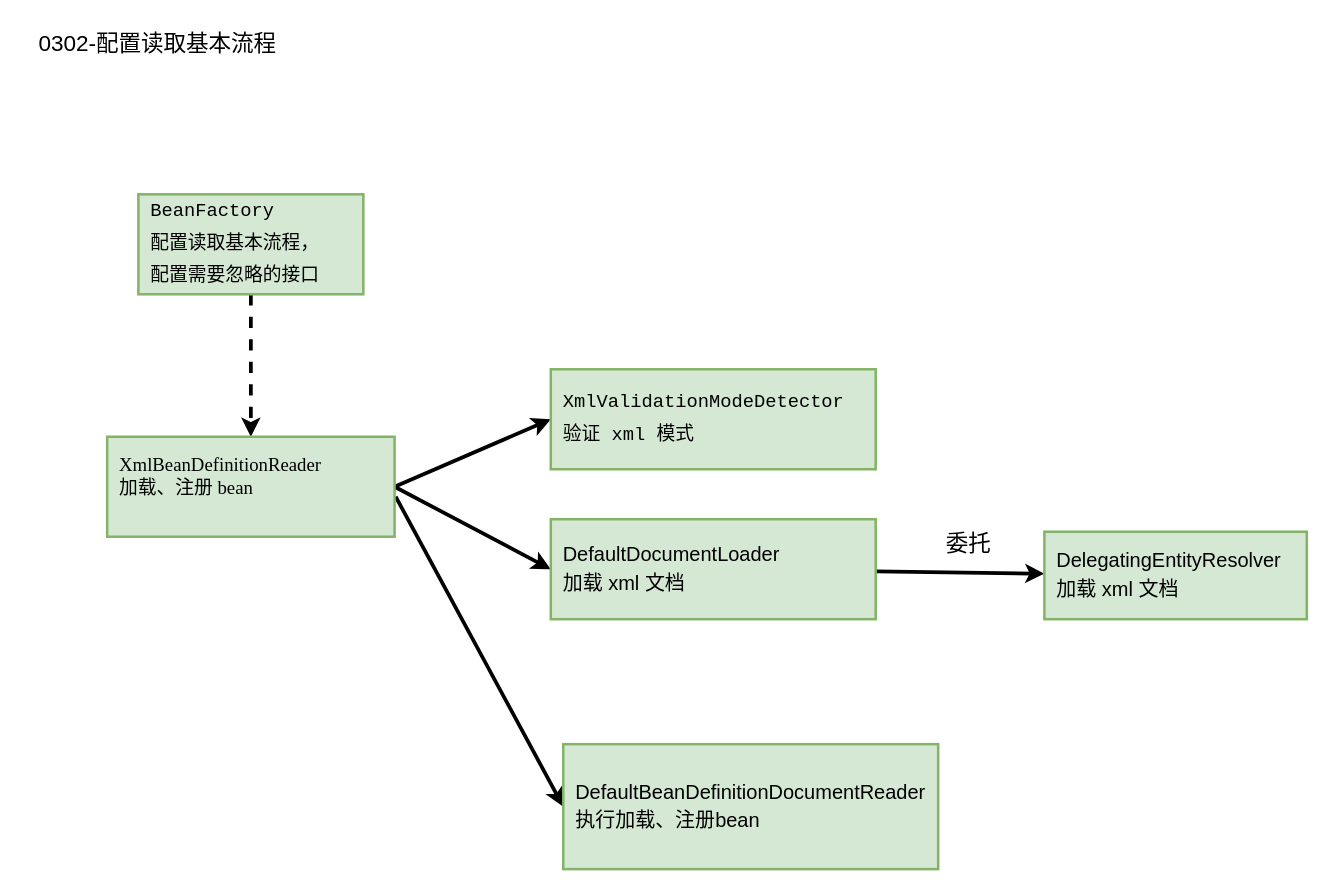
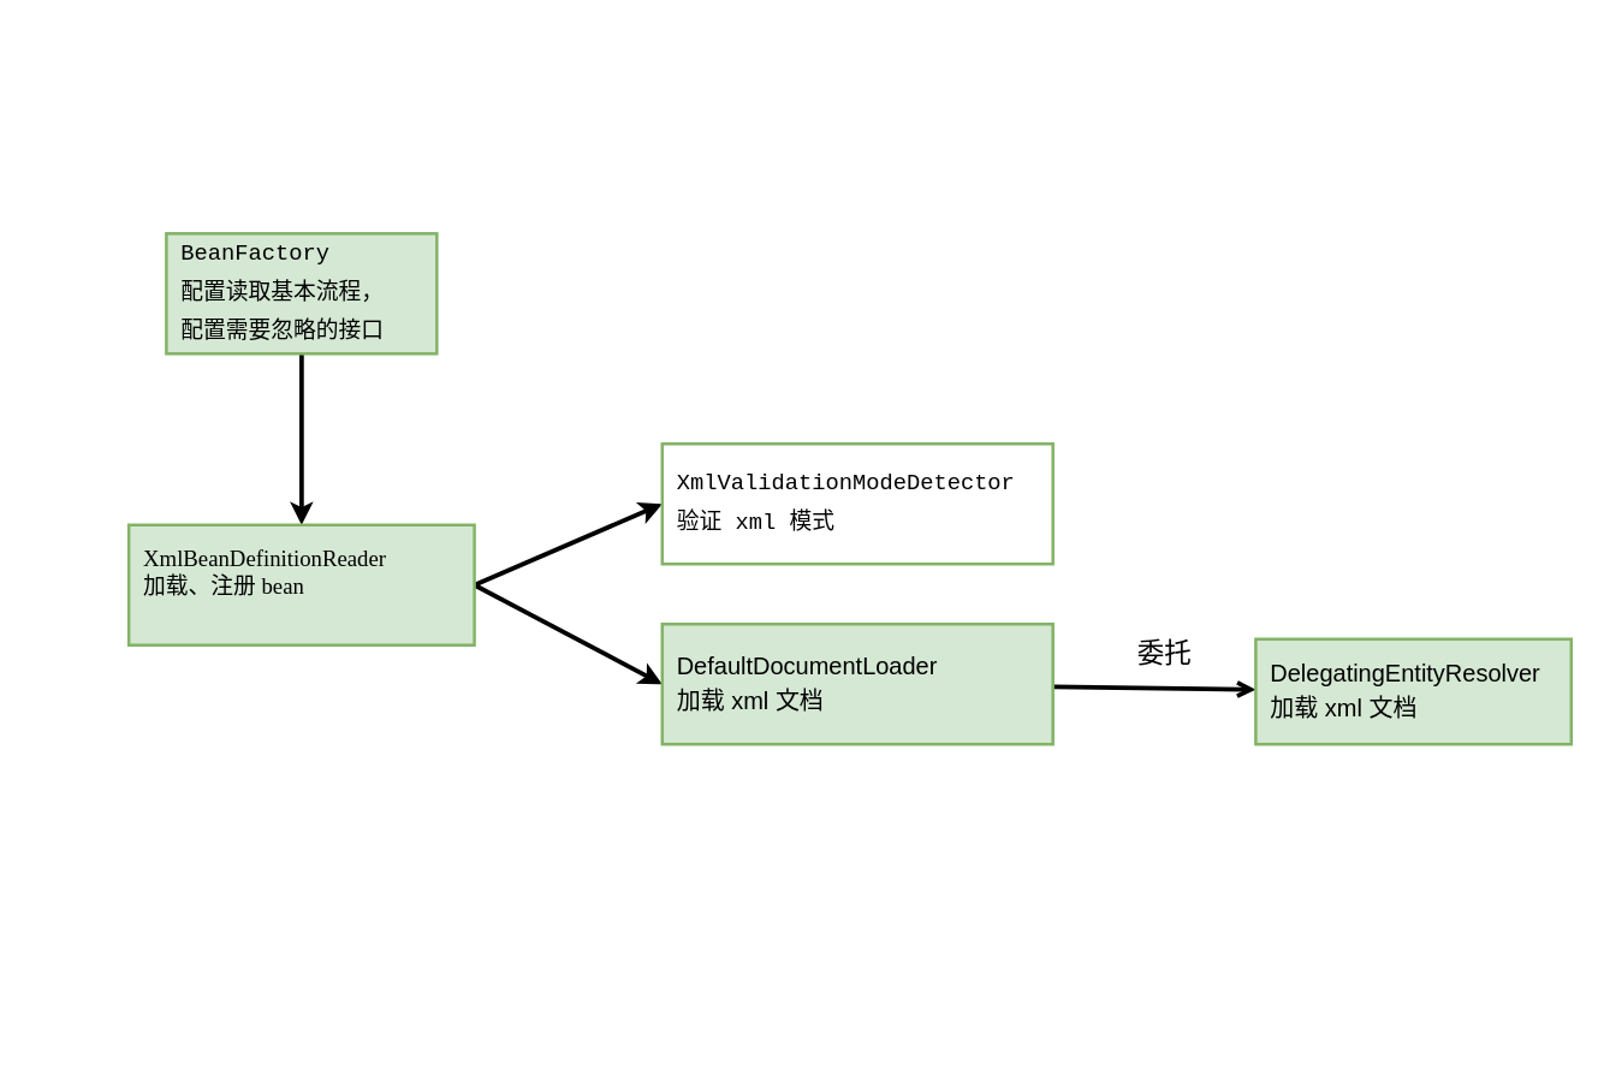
  <mxCell id="0" />
  <mxCell id="1" parent="0" />
- <mxCell id="2" style="rounded=0;orthogonalLoop=1;jettySize=auto;html=1;exitX=0.5;exitY=1;exitDx=0;exitDy=0;entryX=0.5;entryY=0;entryDx=0;entryDy=0;fontSize=18;strokeWidth=3;dashed=1;" edge="1" parent="1" source="3" target="8"><mxGeometry relative="1" as="geometry" /></mxCell>
+ <mxCell id="2" style="rounded=0;orthogonalLoop=1;jettySize=auto;html=1;exitX=0.5;exitY=1;exitDx=0;exitDy=0;entryX=0.5;entryY=0;entryDx=0;entryDy=0;fontSize=18;strokeWidth=3;" edge="1" parent="1" source="3" target="8"><mxGeometry relative="1" as="geometry" /></mxCell>
  <mxCell id="3" value="&lt;p style=&quot;color: rgb(255 , 255 , 255) ; text-indent: 0in ; line-height: normal ; margin: 0pt 0in ; word-break: normal ; font-size: 15px&quot;&gt;&lt;/p&gt;&lt;div style=&quot;font-family: &amp;#34;menlo&amp;#34; , &amp;#34;monaco&amp;#34; , &amp;#34;courier new&amp;#34; , monospace ; font-size: 15px ; line-height: 26px&quot;&gt;&lt;div&gt;BeanFactory&lt;/div&gt;&lt;div&gt;配置读取基本流程，&lt;/div&gt;&lt;div&gt;配置需要忽略的接口&lt;/div&gt;&lt;/div&gt;" style="rounded=0;whiteSpace=wrap;html=1;strokeWidth=2;align=left;fillColor=#d5e8d4;spacing=10;strokeColor=#82b366;" vertex="1" parent="1"><mxGeometry x="110" y="155" width="180" height="80" as="geometry" /></mxCell>
- <mxCell id="4" value="0302-配置读取基本流程" style="text;html=1;align=center;verticalAlign=middle;resizable=0;points=[];autosize=1;strokeColor=none;fontSize=18;" vertex="1" parent="1"><mxGeometry x="20" y="20" width="210" height="30" as="geometry" /></mxCell>
  <mxCell id="5" style="edgeStyle=none;rounded=0;orthogonalLoop=1;jettySize=auto;html=1;entryX=0;entryY=0.5;entryDx=0;entryDy=0;fontSize=18;strokeWidth=3;exitX=1;exitY=0.5;exitDx=0;exitDy=0;" edge="1" parent="1" source="8" target="9"><mxGeometry relative="1" as="geometry"><mxPoint x="323" y="389" as="sourcePoint" /></mxGeometry></mxCell>
  <mxCell id="6" style="edgeStyle=none;rounded=0;orthogonalLoop=1;jettySize=auto;html=1;entryX=0;entryY=0.5;entryDx=0;entryDy=0;fontSize=18;strokeWidth=3;exitX=1;exitY=0.5;exitDx=0;exitDy=0;" edge="1" parent="1" source="8" target="12"><mxGeometry relative="1" as="geometry" /></mxCell>
- <mxCell id="7" style="edgeStyle=none;rounded=0;orthogonalLoop=1;jettySize=auto;html=1;entryX=0;entryY=0.5;entryDx=0;entryDy=0;fontSize=18;strokeWidth=3;exitX=1.004;exitY=0.6;exitDx=0;exitDy=0;exitPerimeter=0;" edge="1" parent="1" source="8" target="14"><mxGeometry relative="1" as="geometry" /></mxCell>
  <mxCell id="8" value="&lt;p style=&quot;color: rgb(255 , 255 , 255) ; text-indent: 0in ; line-height: normal ; margin: 0pt 0in ; word-break: normal ; font-size: 15px&quot;&gt;&lt;/p&gt;&lt;span style=&quot;text-indent: 0in&quot;&gt;&lt;div&gt;&lt;font face=&quot;dengxian&quot;&gt;&lt;span style=&quot;font-size: 15px&quot;&gt;XmlBeanDefinitionReader&lt;/span&gt;&lt;/font&gt;&lt;/div&gt;&lt;div&gt;&lt;font face=&quot;dengxian&quot;&gt;&lt;span style=&quot;font-size: 15px&quot;&gt;加载、注册 bean&lt;/span&gt;&lt;/font&gt;&lt;/div&gt;&lt;div style=&quot;color: black ; font-family: &amp;#34;dengxian&amp;#34; ; font-size: 15px&quot;&gt;&lt;br&gt;&lt;/div&gt;&lt;/span&gt;" style="rounded=0;whiteSpace=wrap;html=1;strokeWidth=2;align=left;fillColor=#d5e8d4;spacing=10;strokeColor=#82b366;" vertex="1" parent="1"><mxGeometry x="85" y="349" width="230" height="80" as="geometry" /></mxCell>
- <mxCell id="9" value="&lt;p style=&quot;color: rgb(255 , 255 , 255) ; text-indent: 0in ; line-height: normal ; margin: 0pt 0in ; word-break: normal ; font-size: 15px&quot;&gt;&lt;/p&gt;&lt;span style=&quot;text-indent: 0in&quot;&gt;&lt;div style=&quot;font-size: 15px&quot;&gt;&lt;div style=&quot;font-family: &amp;#34;menlo&amp;#34; , &amp;#34;monaco&amp;#34; , &amp;#34;courier new&amp;#34; , monospace ; line-height: 26px&quot;&gt;&lt;div&gt;XmlValidationModeDetector&lt;/div&gt;&lt;div&gt;验证 xml 模式&lt;/div&gt;&lt;/div&gt;&lt;/div&gt;&lt;/span&gt;" style="rounded=0;whiteSpace=wrap;html=1;strokeWidth=2;align=left;fillColor=#d5e8d4;spacing=10;strokeColor=#82b366;" vertex="1" parent="1"><mxGeometry x="440" y="295" width="260" height="80" as="geometry" /></mxCell>
- <mxCell id="10" value="" style="edgeStyle=none;rounded=0;orthogonalLoop=1;jettySize=auto;html=1;fontSize=18;strokeWidth=3;" edge="1" parent="1" source="12" target="13"><mxGeometry relative="1" as="geometry" /></mxCell>
+ <mxCell id="9" value="&lt;p style=&quot;color: rgb(255 , 255 , 255) ; text-indent: 0in ; line-height: normal ; margin: 0pt 0in ; word-break: normal ; font-size: 15px&quot;&gt;&lt;/p&gt;&lt;span style=&quot;text-indent: 0in&quot;&gt;&lt;div style=&quot;font-size: 15px&quot;&gt;&lt;div style=&quot;font-family: &amp;#34;menlo&amp;#34; , &amp;#34;monaco&amp;#34; , &amp;#34;courier new&amp;#34; , monospace ; line-height: 26px&quot;&gt;&lt;div&gt;XmlValidationModeDetector&lt;/div&gt;&lt;div&gt;验证 xml 模式&lt;/div&gt;&lt;/div&gt;&lt;/div&gt;&lt;/span&gt;" style="rounded=0;whiteSpace=wrap;html=1;strokeWidth=2;align=left;fillColor=#ffffff;spacing=10;strokeColor=#82b366;" vertex="1" parent="1"><mxGeometry x="440" y="295" width="260" height="80" as="geometry" /></mxCell>
+ <mxCell id="10" value="" style="edgeStyle=none;rounded=0;orthogonalLoop=1;jettySize=auto;html=1;fontSize=18;strokeWidth=3;endArrow=open;" edge="1" parent="1" source="12" target="13"><mxGeometry relative="1" as="geometry" /></mxCell>
  <mxCell id="11" value="委托" style="edgeLabel;html=1;align=center;verticalAlign=middle;resizable=0;points=[];fontSize=18;" vertex="1" connectable="0" parent="10"><mxGeometry x="0.08" y="2" relative="1" as="geometry"><mxPoint y="-21" as="offset" /></mxGeometry></mxCell>
  <mxCell id="12" value="&lt;p style=&quot;color: rgb(255 , 255 , 255) ; text-indent: 0in ; line-height: normal ; margin: 0pt 0in ; word-break: normal ; font-size: 15px&quot;&gt;&lt;/p&gt;&lt;span style=&quot;text-indent: 0in&quot;&gt;&lt;div style=&quot;font-size: 15px&quot;&gt;&lt;div style=&quot;font-family: &amp;#34;menlo&amp;#34; , &amp;#34;monaco&amp;#34; , &amp;#34;courier new&amp;#34; , monospace ; line-height: 26px&quot;&gt;&lt;p class=&quot;p1&quot; style=&quot;margin: 0px ; font-stretch: normal ; font-size: 16px ; line-height: normal ; font-family: &amp;#34;helvetica&amp;#34;&quot;&gt;DefaultDocumentLoader&lt;/p&gt;&lt;p class=&quot;p1&quot; style=&quot;margin: 0px ; font-stretch: normal ; font-size: 16px ; line-height: normal ; font-family: &amp;#34;helvetica&amp;#34;&quot;&gt;&lt;span class=&quot;s1&quot; style=&quot;font-stretch: normal ; line-height: normal ; font-family: &amp;#34;pingfang sc&amp;#34;&quot;&gt;加载&lt;/span&gt; xml &lt;span class=&quot;s1&quot; style=&quot;font-stretch: normal ; line-height: normal ; font-family: &amp;#34;pingfang sc&amp;#34;&quot;&gt;文档&lt;/span&gt;&lt;/p&gt;&lt;/div&gt;&lt;/div&gt;&lt;/span&gt;" style="rounded=0;whiteSpace=wrap;html=1;strokeWidth=2;align=left;fillColor=#d5e8d4;spacing=10;strokeColor=#82b366;" vertex="1" parent="1"><mxGeometry x="440" y="415" width="260" height="80" as="geometry" /></mxCell>
  <mxCell id="13" value="&lt;p class=&quot;p1&quot; style=&quot;margin: 0px ; font-stretch: normal ; font-size: 16px ; line-height: normal&quot;&gt;DelegatingEntityResolver&lt;/p&gt;&lt;p class=&quot;p1&quot; style=&quot;margin: 0px ; font-stretch: normal ; font-size: 16px ; line-height: normal&quot;&gt;&lt;span class=&quot;s1&quot; style=&quot;font-stretch: normal ; line-height: normal ; font-family: &amp;#34;pingfang sc&amp;#34;&quot;&gt;加载&lt;/span&gt; xml &lt;span class=&quot;s1&quot; style=&quot;font-stretch: normal ; line-height: normal ; font-family: &amp;#34;pingfang sc&amp;#34;&quot;&gt;文档&lt;/span&gt;&lt;/p&gt;" style="whiteSpace=wrap;html=1;rounded=0;align=left;strokeColor=#82b366;strokeWidth=2;fillColor=#d5e8d4;spacing=10;" vertex="1" parent="1"><mxGeometry x="835" y="425" width="210" height="70" as="geometry" /></mxCell>
- <mxCell id="14" value="&lt;p class=&quot;p1&quot; style=&quot;margin: 0px ; font-stretch: normal ; font-size: 16px ; line-height: normal&quot;&gt;DefaultBeanDefinitionDocumentReader&lt;/p&gt;&lt;p class=&quot;p2&quot; style=&quot;margin: 0px ; font-stretch: normal ; font-size: 16px ; line-height: normal ; font-family: &amp;#34;pingfang sc&amp;#34;&quot;&gt;执行加载、注册&lt;span class=&quot;s1&quot; style=&quot;font-stretch: normal ; line-height: normal ; font-family: &amp;#34;helvetica&amp;#34;&quot;&gt;bean&lt;span class=&quot;Apple-converted-space&quot;&gt;&amp;nbsp;&lt;/span&gt;&lt;/span&gt;&lt;/p&gt;" style="whiteSpace=wrap;html=1;rounded=0;align=left;strokeColor=#82b366;strokeWidth=2;fillColor=#d5e8d4;spacing=10;" vertex="1" parent="1"><mxGeometry x="450" y="595" width="300" height="100" as="geometry" /></mxCell>
